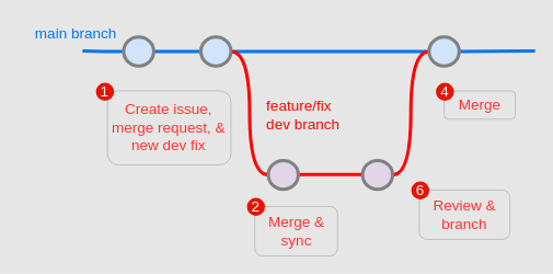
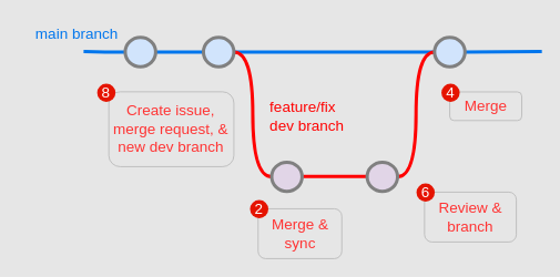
  <mxCell id="0" />
  <mxCell id="1" parent="0" />
  <mxCell id="2" value="&lt;div&gt;&lt;span&gt;feature/fix dev branch&lt;/span&gt;&lt;/div&gt;" style="text;html=1;strokeColor=none;fillColor=none;align=left;verticalAlign=middle;whiteSpace=wrap;overflow=hidden;fontSize=18;fontStyle=0;fontColor=#FF0000;rotation=0;container=0;" parent="1" vertex="1"><mxGeometry x="322" y="109.86" width="100" height="60" as="geometry" /></mxCell>
  <mxCell id="3" value="&lt;font style=&quot;font-size: 18px&quot;&gt;&lt;font color=&quot;#0076ed&quot; style=&quot;font-size: 18px&quot;&gt;main branch&lt;/font&gt;&lt;br style=&quot;font-size: 18px&quot;&gt;&lt;/font&gt;" style="text;html=1;strokeColor=none;fillColor=none;align=center;verticalAlign=middle;whiteSpace=wrap;overflow=hidden;fontSize=18;fontStyle=0;fontColor=#009900;rotation=0;container=0;" parent="1" vertex="1"><mxGeometry x="20" y="20" width="143.54" height="40" as="geometry" /></mxCell>
- <mxCell id="4" value="&lt;span style=&quot;color: rgb(255 , 51 , 51)&quot;&gt;Create issue, merge request, &amp;amp; new dev fix&lt;/span&gt;" style="rounded=1;whiteSpace=wrap;html=1;labelBackgroundColor=none;fontSize=18;fontColor=#FF9933;strokeColor=#B3B3B3;fillColor=none;" parent="1" vertex="1"><mxGeometry x="130.31" y="109.86" width="150.28" height="90" as="geometry" /></mxCell>
- <mxCell id="5" value="1" style="ellipse;whiteSpace=wrap;html=1;aspect=fixed;labelBackgroundColor=none;fontSize=18;strokeColor=none;fillColor=#e51400;fontColor=#ffffff;" parent="1" vertex="1"><mxGeometry x="116.31" y="100" width="22" height="22" as="geometry" /></mxCell>
+ <mxCell id="4" value="&lt;span style=&quot;color: rgb(255 , 51 , 51)&quot;&gt;Create issue, merge request, &amp;amp; new dev branch&lt;/span&gt;" style="rounded=1;whiteSpace=wrap;html=1;labelBackgroundColor=none;fontSize=18;fontColor=#FF9933;strokeColor=#B3B3B3;fillColor=none;" parent="1" vertex="1"><mxGeometry x="130.31" y="109.86" width="150.28" height="90" as="geometry" /></mxCell>
+ <mxCell id="5" value="8" style="ellipse;whiteSpace=wrap;html=1;aspect=fixed;labelBackgroundColor=none;fontSize=18;strokeColor=none;fillColor=#e51400;fontColor=#ffffff;" parent="1" vertex="1"><mxGeometry x="116.31" y="100" width="22" height="22" as="geometry" /></mxCell>
  <mxCell id="6" value="&lt;span style=&quot;color: rgb(255 , 51 , 51)&quot;&gt;Merge &amp;amp; sync&lt;/span&gt;" style="rounded=1;whiteSpace=wrap;html=1;labelBackgroundColor=none;fontSize=18;fontColor=#FF9933;strokeColor=#B3B3B3;fillColor=none;" parent="1" vertex="1"><mxGeometry x="309.72" y="250.51" width="100.56" height="60" as="geometry" /></mxCell>
  <mxCell id="7" value="2" style="ellipse;whiteSpace=wrap;html=1;aspect=fixed;labelBackgroundColor=none;fontSize=18;strokeColor=none;fillColor=#e51400;fontColor=#ffffff;" parent="1" vertex="1"><mxGeometry x="300" y="240" width="22" height="22" as="geometry" /></mxCell>
  <mxCell id="8" value="&lt;span style=&quot;color: rgb(255 , 51 , 51)&quot;&gt;Review &amp;amp; branch&lt;/span&gt;" style="rounded=1;whiteSpace=wrap;html=1;labelBackgroundColor=none;fontSize=18;fontColor=#FF9933;strokeColor=#B3B3B3;fillColor=none;" parent="1" vertex="1"><mxGeometry x="509.72" y="230.51" width="110.28" height="60" as="geometry" /></mxCell>
  <mxCell id="9" value="6" style="ellipse;whiteSpace=wrap;html=1;aspect=fixed;labelBackgroundColor=none;fontSize=18;strokeColor=none;fillColor=#e51400;fontColor=#ffffff;" parent="1" vertex="1"><mxGeometry x="500" y="220" width="22" height="22" as="geometry" /></mxCell>
  <mxCell id="10" value="&lt;span style=&quot;color: rgb(255 , 51 , 51)&quot;&gt;Merge&lt;/span&gt;" style="rounded=1;whiteSpace=wrap;html=1;labelBackgroundColor=none;fontSize=18;fontColor=#FF9933;strokeColor=#B3B3B3;fillColor=none;" parent="1" vertex="1"><mxGeometry x="540" y="110" width="86.56" height="34.41" as="geometry" /></mxCell>
  <mxCell id="11" value="4" style="ellipse;whiteSpace=wrap;html=1;aspect=fixed;labelBackgroundColor=none;fontSize=18;strokeColor=none;fillColor=#e51400;fontColor=#ffffff;" parent="1" vertex="1"><mxGeometry x="530" y="100" width="22" height="22" as="geometry" /></mxCell>
  <mxCell id="12" value="" style="edgeStyle=orthogonalEdgeStyle;curved=1;rounded=0;orthogonalLoop=1;jettySize=auto;html=1;endArrow=none;endFill=0;strokeWidth=4;fontFamily=Courier New;fontSize=18;exitX=1;exitY=0.5;exitDx=0;exitDy=0;exitPerimeter=0;strokeColor=#0076ED;" parent="1" source="22" target="21" edge="1"><mxGeometry x="1743.002" y="-182.505" as="geometry"><mxPoint x="408.002" y="61.495" as="sourcePoint" /></mxGeometry></mxCell>
  <mxCell id="13" value="" style="edgeStyle=orthogonalEdgeStyle;curved=1;rounded=0;orthogonalLoop=1;jettySize=auto;html=1;endArrow=none;endFill=0;strokeWidth=4;fontFamily=Courier New;fontSize=18;strokeColor=#0076ED;" parent="1" source="21" edge="1"><mxGeometry x="1798.722" y="-182.505" as="geometry"><mxPoint x="650.722" y="61.495" as="targetPoint" /></mxGeometry></mxCell>
  <mxCell id="14" style="edgeStyle=orthogonalEdgeStyle;curved=1;rounded=0;html=1;entryX=0;entryY=0.5;entryPerimeter=0;endArrow=none;endFill=0;jettySize=auto;orthogonalLoop=1;strokeWidth=4;fontSize=18;exitX=1;exitY=0.5;exitDx=0;exitDy=0;exitPerimeter=0;strokeColor=#FF0000;fontColor=#FF0000;" parent="1" source="22" target="19" edge="1"><mxGeometry x="1907.002" y="-292.505" as="geometry"><mxPoint x="227.002" y="61.495" as="sourcePoint" /></mxGeometry></mxCell>
  <mxCell id="15" style="edgeStyle=orthogonalEdgeStyle;curved=1;rounded=0;html=1;exitX=1;exitY=0.5;exitPerimeter=0;entryX=0;entryY=0.5;entryPerimeter=0;endArrow=none;endFill=0;jettySize=auto;orthogonalLoop=1;strokeWidth=4;fontSize=18;entryDx=0;entryDy=0;strokeColor=#FF0000;fontColor=#FF0000;" parent="1" source="20" target="21" edge="1"><mxGeometry x="1947.722" y="-159.505" as="geometry"><mxPoint x="615.722" y="84.495" as="targetPoint" /></mxGeometry></mxCell>
  <mxCell id="16" style="edgeStyle=orthogonalEdgeStyle;curved=1;rounded=0;html=1;exitX=1;exitY=0.5;exitPerimeter=0;endArrow=none;endFill=0;jettySize=auto;orthogonalLoop=1;strokeWidth=4;fontSize=18;exitDx=0;exitDy=0;strokeColor=#FF0000;fontColor=#FF0000;" parent="1" edge="1"><mxGeometry x="1893.722" y="-123.715" as="geometry"><mxPoint x="363.722" y="212.285" as="sourcePoint" /><mxPoint x="440.72" y="211.79" as="targetPoint" /><Array as="points"><mxPoint x="440.722" y="212.285" /></Array></mxGeometry></mxCell>
  <mxCell id="17" value="" style="edgeStyle=orthogonalEdgeStyle;curved=1;rounded=0;orthogonalLoop=1;jettySize=auto;html=1;endArrow=none;endFill=0;strokeWidth=4;fontFamily=Courier New;fontSize=18;exitX=1;exitY=0.5;exitDx=0;exitDy=0;exitPerimeter=0;entryX=0;entryY=0.5;entryDx=0;entryDy=0;entryPerimeter=0;strokeColor=#0076ED;" parent="1" source="23" target="22" edge="1"><mxGeometry x="1499.002" y="-6.505" as="geometry"><mxPoint x="23.002" y="238.495" as="sourcePoint" /><mxPoint x="151.002" y="255.495" as="targetPoint" /></mxGeometry></mxCell>
  <mxCell id="18" value="" style="edgeStyle=orthogonalEdgeStyle;rounded=0;html=1;jettySize=auto;orthogonalLoop=1;strokeWidth=4;endArrow=none;endFill=0;strokeColor=#0076ED;fontSize=18;" parent="1" target="23" edge="1"><mxGeometry x="1291.002" y="281.495" as="geometry"><mxPoint x="100.002" y="61.495" as="sourcePoint" /></mxGeometry></mxCell>
  <mxCell id="19" value="" style="verticalLabelPosition=bottom;verticalAlign=top;html=1;strokeWidth=4;shape=mxgraph.flowchart.on-page_reference;plain-purple;gradientColor=none;strokeColor=#808080;rotation=0;container=0;fontSize=18;" parent="1" vertex="1"><mxGeometry x="326.002" y="194.495" width="36.585" height="35.085" as="geometry" /></mxCell>
  <mxCell id="20" value="" style="verticalLabelPosition=bottom;verticalAlign=top;html=1;strokeWidth=4;shape=mxgraph.flowchart.on-page_reference;plain-purple;gradientColor=none;strokeColor=#808080;rotation=0;container=0;fontSize=18;" parent="1" vertex="1"><mxGeometry x="440.722" y="194.495" width="36.585" height="35.085" as="geometry" /></mxCell>
  <mxCell id="21" value="" style="verticalLabelPosition=bottom;verticalAlign=top;html=1;strokeWidth=4;shape=mxgraph.flowchart.on-page_reference;plain-blue;gradientColor=none;strokeColor=#808080;rotation=0;container=0;fillColor=#D1E4FC;fontSize=18;" parent="1" vertex="1"><mxGeometry x="521.722" y="44.495" width="36.585" height="35.085" as="geometry" /></mxCell>
  <mxCell id="22" value="" style="verticalLabelPosition=bottom;verticalAlign=top;html=1;strokeWidth=4;shape=mxgraph.flowchart.on-page_reference;plain-blue;gradientColor=none;strokeColor=#808080;rotation=0;container=0;fillColor=#D1E4FC;fontSize=18;" parent="1" vertex="1"><mxGeometry x="244.002" y="44.495" width="36.585" height="35.085" as="geometry" /></mxCell>
  <mxCell id="23" value="" style="verticalLabelPosition=bottom;verticalAlign=top;html=1;strokeWidth=4;shape=mxgraph.flowchart.on-page_reference;plain-blue;gradientColor=none;strokeColor=#808080;rotation=0;container=0;fillColor=#D1E4FC;fontSize=18;" parent="1" vertex="1"><mxGeometry x="150.002" y="44.495" width="36.585" height="35.085" as="geometry" /></mxCell>
